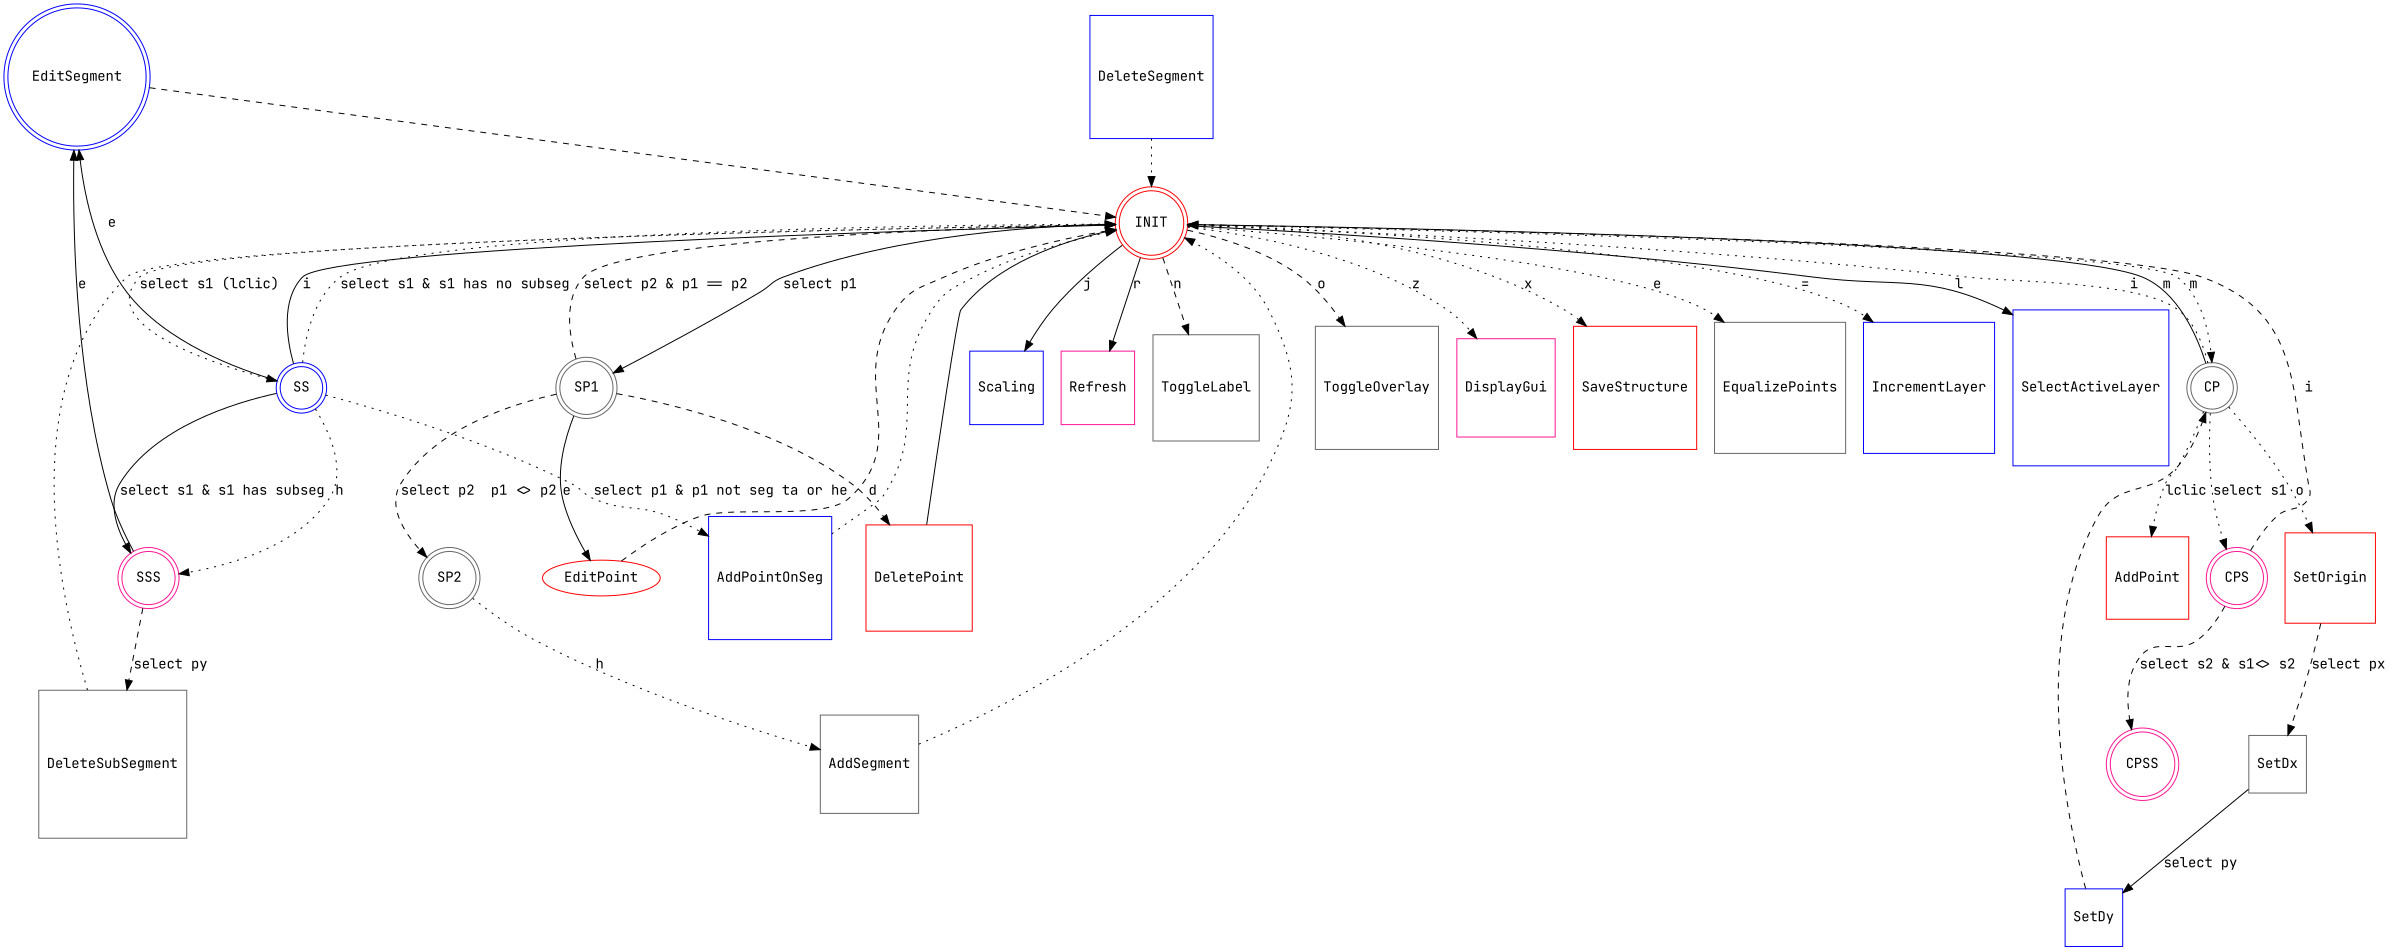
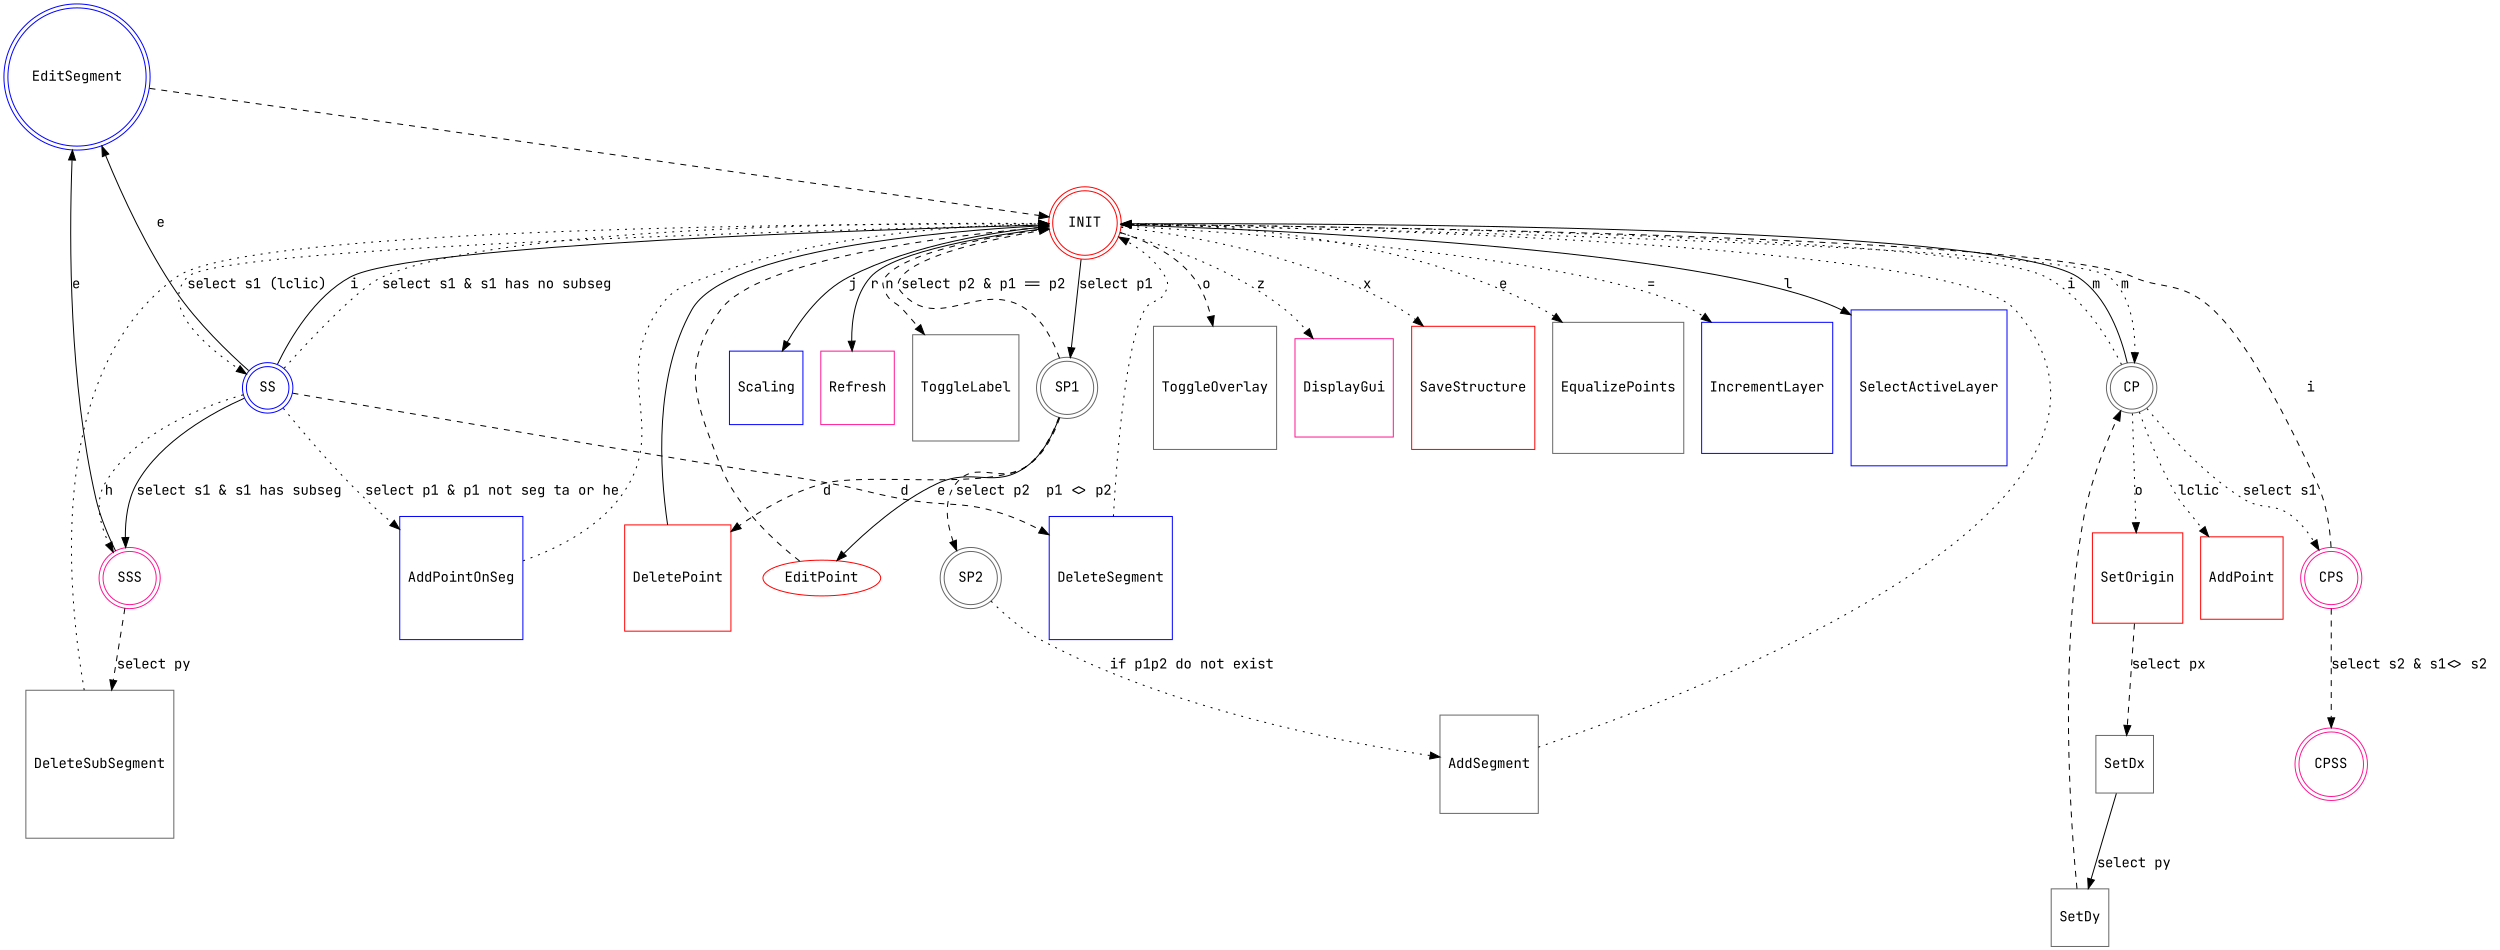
  digraph {
    fontname="JetBrains Mono"
    node [color=gray40 fontname="JetBrains Mono" shape=square]
    edge [fontname="JetBrains Mono" style=dotted]
    EditSegment [color=blue shape=doublecircle]
    AddSegment
    DeleteSubSegment
    DeleteSegment [color=blue]
    SetDx
-   SetDy [color=blue]
+   SetDy
    Scaling [color=blue]
    Refresh [color=deeppink]
    ToggleLabel
    ToggleOverlay
    SetOrigin [color=red]
    DisplayGui [color=deeppink]
    SaveStructure [color=red]
    EqualizePoints
    DeletePoint [color=red]
    AddPoint [color=red]
    AddPointOnSeg [color=blue]
    IncrementLayer [color=blue]
    SelectActiveLayer [color=blue]
    INIT [color=red shape=doublecircle]
    CP [shape=doublecircle]
    CPS [color=deeppink shape=doublecircle]
    CPSS [color=deeppink shape=doublecircle]
    SS [color=blue shape=doublecircle]
    SSS [color=deeppink shape=doublecircle]
    SP1 [shape=doublecircle]
    SP2 [shape=doublecircle]
    EditPoint [color=red shape=""]
    subgraph sub_1 {
      EditSegment
      AddSegment
      DeleteSubSegment
      DeleteSegment
    }
    subgraph sub_2 {
      SetDx
      SetDy
      Scaling
      Refresh
      ToggleLabel
      ToggleOverlay
      SetOrigin
      DisplayGui
      SaveStructure
      EqualizePoints
    }
    subgraph sub_3 {
      DeletePoint
      AddPoint
      AddPointOnSeg
    }
    subgraph sub_4 {
      IncrementLayer
      SelectActiveLayer
    }
    subgraph sub_5 {
      INIT
      CP
      CPS
      CPSS
      SS
      SSS
      SP1
      SP2
    }
    EditSegment -> INIT [style=dashed]
    AddSegment -> INIT
    DeleteSubSegment -> INIT
    DeleteSegment -> INIT
    SetDx -> SetDy [label="select py" style=solid]
    SetDy -> CP [style=dashed]
    SetOrigin -> SetDx [label="select px" style=dashed]
    DeletePoint -> INIT [style=solid]
    AddPointOnSeg -> INIT
    INIT -> Scaling [label=j style=solid]
    INIT -> Refresh [label=r style=solid]
    INIT -> ToggleLabel [label=n style=dashed]
    INIT -> ToggleOverlay [label=o style=dashed]
    INIT -> DisplayGui [label=z]
    INIT -> SaveStructure [label=x]
    INIT -> EqualizePoints [label=e]
    INIT -> IncrementLayer [label="="]
    INIT -> SelectActiveLayer [label=l style=solid]
    INIT -> CP [label=m]
    INIT -> SS [label="select s1 (lclic)"]
    INIT -> SP1 [label="select p1 " style=solid]
    CP -> SetOrigin [label=o]
    CP -> AddPoint [label=lclic]
    CP -> INIT [font=14 label=i]
    CP -> INIT [label=m style=solid]
    CP -> CPS [label="select s1"]
    CPS -> INIT [label=i style=dashed]
    CPS -> CPSS [label="select s2 & s1<> s2 " style=dashed]
    SS -> EditSegment [label=e style=solid]
+   SS -> DeleteSegment [label=d style=dashed]
    SS -> AddPointOnSeg [label="select p1 & p1 not seg ta or he"]
    SS -> INIT [label=i style=solid]
    SS -> INIT [label="select s1 & s1 has no subseg"]
    SS -> SSS [label=h]
    SS -> SSS [label="select s1 & s1 has subseg" style=solid]
    SSS -> EditSegment [label=e style=solid]
    SSS -> DeleteSubSegment [label="select py" style=dashed]
    SP1 -> DeletePoint [label=d style=dashed]
    SP1 -> INIT [label="select p2 & p1 == p2 " style=dashed]
    SP1 -> SP2 [label="select p2  p1 <> p2" style=dashed]
    SP1 -> EditPoint [label=e style=solid]
-   SP2 -> AddSegment [label=h]
+   SP2 -> AddSegment [label="if p1p2 do not exist"]
    EditPoint -> INIT [style=dashed]
  }
